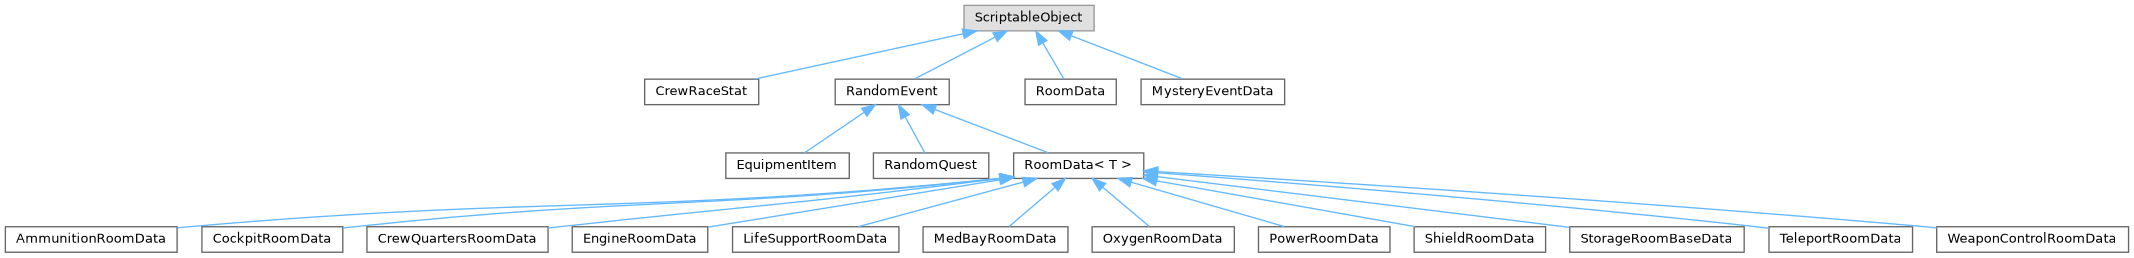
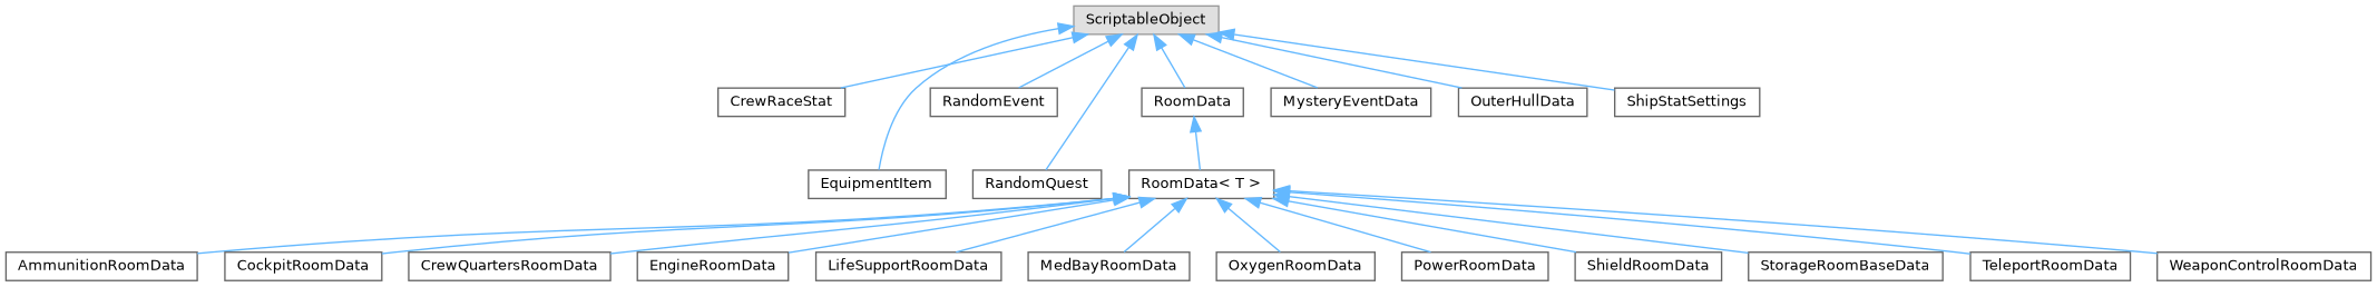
  digraph {
    rankdir=TB
    node [color=grey40 fillcolor=white fontname=Helvetica fontsize=10 shape=box style=filled]
    edge [color=steelblue1 dir=back fontname=Helvetica fontsize=10 labelfontname=Helvetica labelfontsize=10 style=solid]
    n1 [color=grey60 fillcolor="#E0E0E0" height=0.2 label=ScriptableObject width=0.4]
    n2 [height=0.2 label=CrewRaceStat width=0.4]
    n3 [height=0.2 label=EquipmentItem width=0.4]
    n4 [height=0.2 label=MysteryEventData width=0.4]
+   n5 [height=0.2 label=OuterHullData width=0.4]
    n6 [height=0.2 label=RandomEvent width=0.4]
    n7 [height=0.2 label=RandomQuest width=0.4]
    n8 [height=0.2 label=RoomData width=0.4]
+   n9 [height=0.2 label=ShipStatSettings width=0.4]
    n10 [height=0.2 label="RoomData\< T \>" width=0.4]
    n11 [height=0.2 label=AmmunitionRoomData width=0.4]
    n12 [height=0.2 label=CockpitRoomData width=0.4]
    n13 [height=0.2 label=CrewQuartersRoomData width=0.4]
    n14 [height=0.2 label=EngineRoomData width=0.4]
    n15 [height=0.2 label=LifeSupportRoomData width=0.4]
    n16 [height=0.2 label=MedBayRoomData width=0.4]
    n17 [height=0.2 label=OxygenRoomData width=0.4]
    n18 [height=0.2 label=PowerRoomData width=0.4]
    n19 [height=0.2 label=ShieldRoomData width=0.4]
    n20 [height=0.2 label=StorageRoomBaseData width=0.4]
    n21 [height=0.2 label=TeleportRoomData width=0.4]
    n22 [height=0.2 label=WeaponControlRoomData width=0.4]
    n1 -> n2
-   n6 -> n3
+   n1 -> n3
    n1 -> n4
+   n1 -> n5
    n1 -> n6
-   n6 -> n7
+   n1 -> n7
    n1 -> n8
-   n6 -> n10
+   n1 -> n9
+   n8 -> n10
    n10 -> n11
    n10 -> n12
    n10 -> n13
    n10 -> n14
    n10 -> n15
    n10 -> n16
    n10 -> n17
    n10 -> n18
    n10 -> n19
    n10 -> n20
    n10 -> n21
    n10 -> n22
  }
